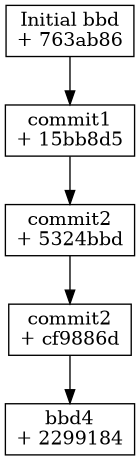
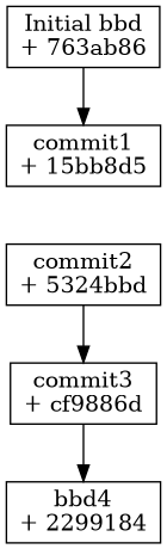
  digraph {
    rankdir=TB
    node [shape=box]
    n1 [label="Initial bbd\n+ 763ab86"]
    n2 [label="commit1\n+ 15bb8d5"]
    n3 [label="commit2\n+ 5324bbd"]
-   n4 [label="commit2\n+ cf9886d"]
+   n4 [label="commit3\n+ cf9886d"]
    n5 [label="bbd4\n+ 2299184"]
    n1 -> n2
-   n2 -> n3
    n3 -> n4
    n4 -> n5
  }
